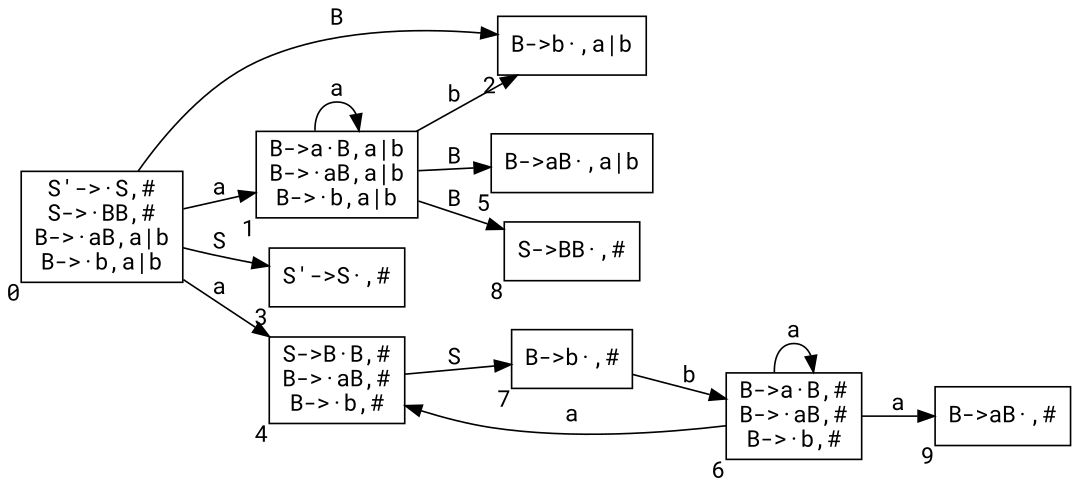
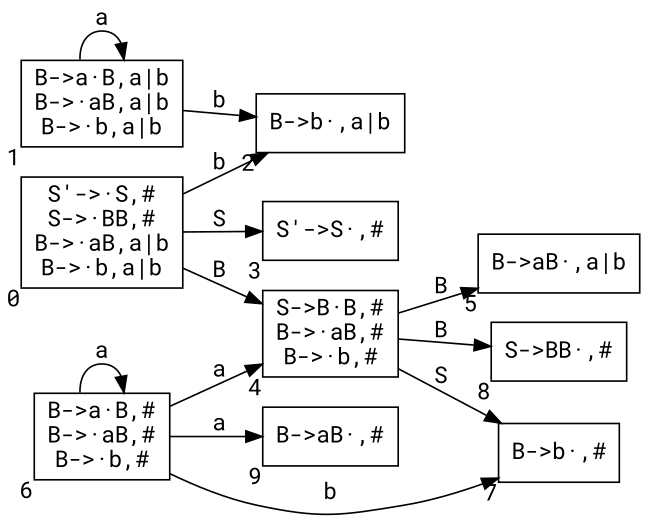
  digraph {
    fontname="Roboto Mono"
    rankdir=LR
    node [fontname="Roboto Mono" shape=box]
    edge [fontname="Roboto Mono"]
    n1 [label="S'->·S,#\nS->·BB,#\nB->·aB,a|b\nB->·b,a|b\n" xlabel=0]
    n2 [label="B->a·B,a|b\nB->·aB,a|b\nB->·b,a|b\n" xlabel=1]
    n3 [label="B->b·,a|b\n" xlabel=2]
    n4 [label="S'->S·,#\n" xlabel=3]
    n5 [label="S->B·B,#\nB->·aB,#\nB->·b,#\n" xlabel=4]
    n6 [label="B->aB·,a|b\n" xlabel=5]
    n7 [label="B->b·,#\n" xlabel=7]
    n8 [label="S->BB·,#\n" xlabel=8]
    n9 [label="B->a·B,#\nB->·aB,#\nB->·b,#\n" xlabel=6]
    n10 [label="B->aB·,#\n" xlabel=9]
-   n1 -> n2 [label=a]
-   n1 -> n3 [label=B]
+   n1 -> n3 [label=b]
    n1 -> n4 [label=S]
-   n1 -> n5 [label=a]
+   n1 -> n5 [label=B]
    n2 -> n2 [label=a]
    n2 -> n3 [label=b]
-   n2 -> n6 [label=B]
+   n5 -> n6 [label=B]
    n5 -> n7 [label=S]
-   n2 -> n8 [label=B]
+   n5 -> n8 [label=B]
    n9 -> n5 [label=a]
-   n7 -> n9 [label=b]
+   n9 -> n7 [label=b]
    n9 -> n9 [label=a]
    n9 -> n10 [label=a]
  }
